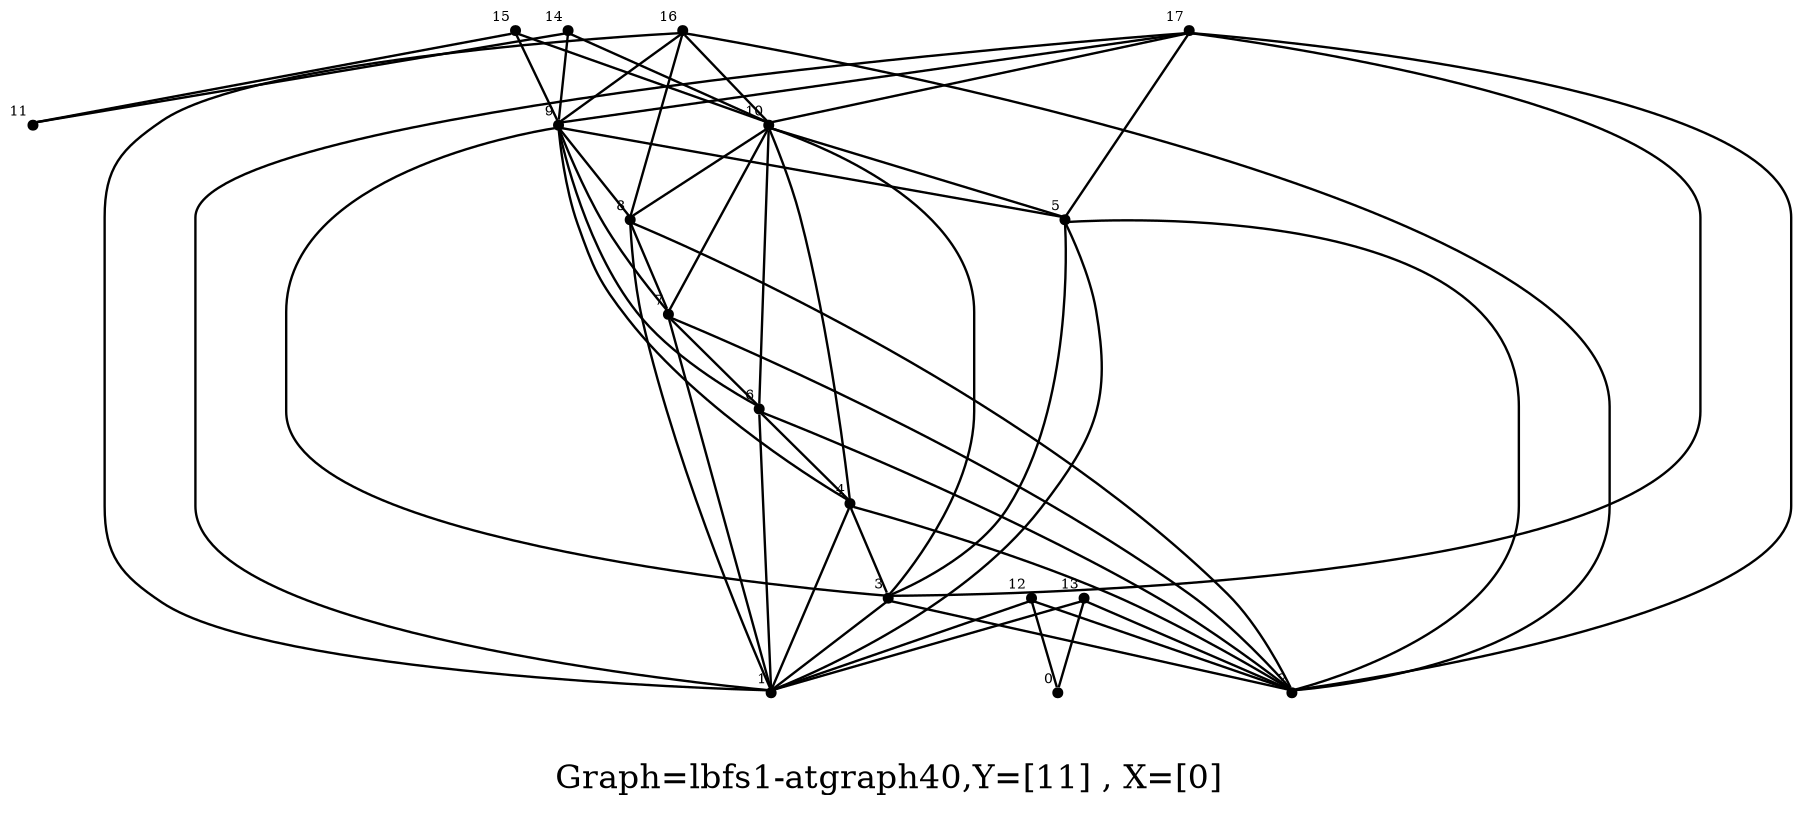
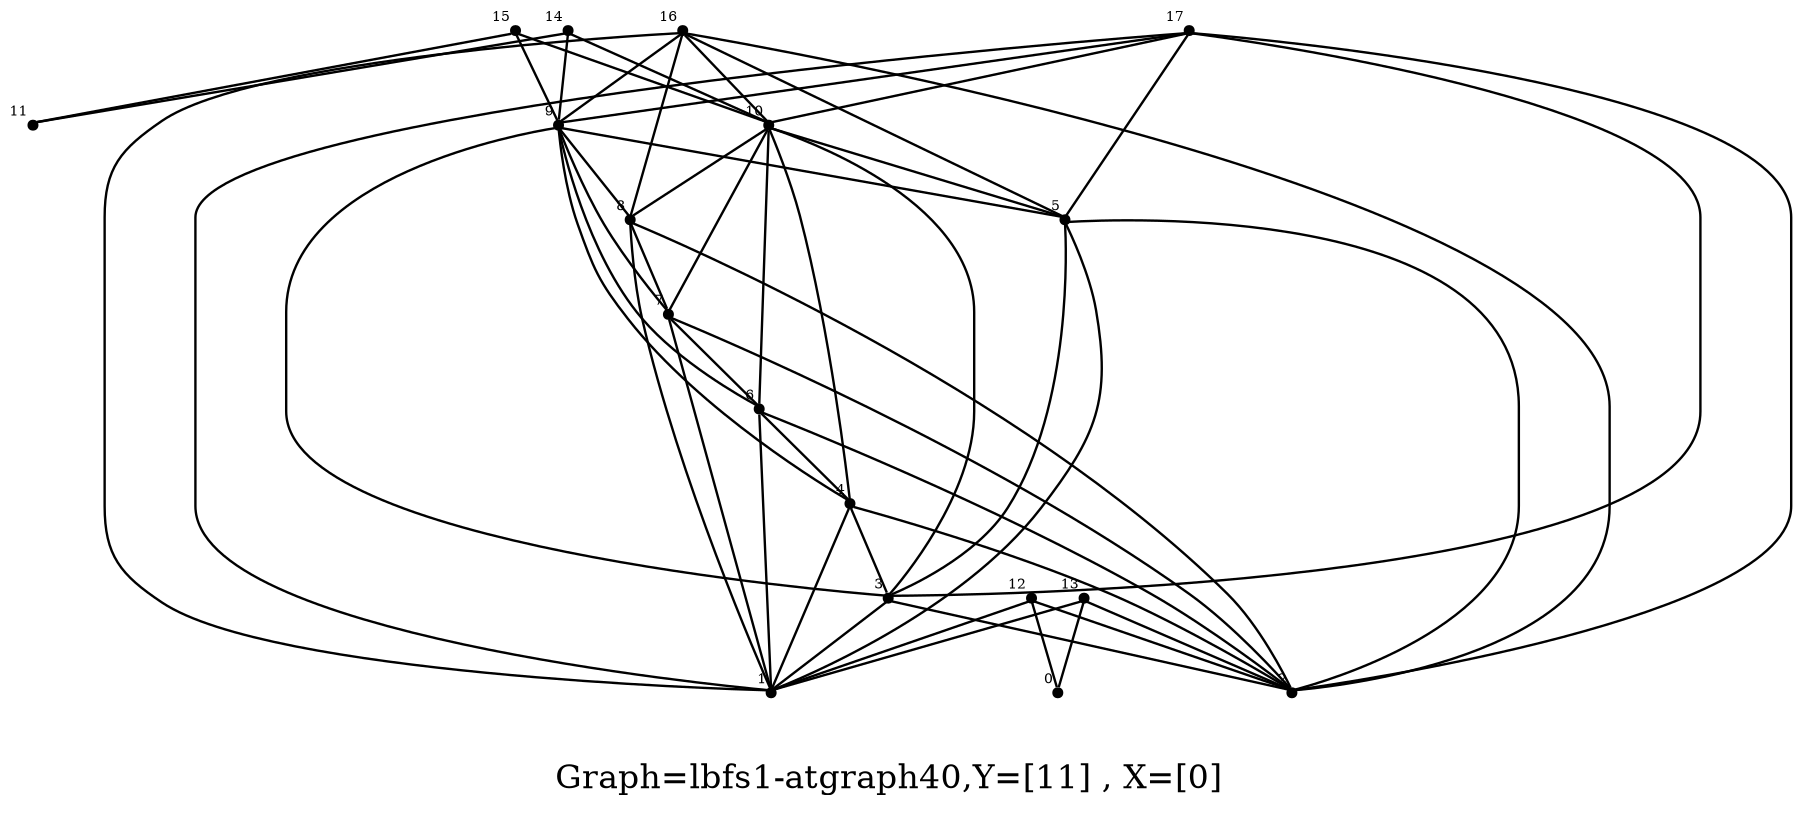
  graph {
    label="Graph=lbfs1-atgraph40,Y=[11] , X=[0]  "
    labelloc=bottom
    node [fontsize=6 shape=point]
    0 [xlabel=0]
    1 [xlabel=1]
    2 [xlabel=2]
    3 [xlabel=3]
    4 [xlabel=4]
    5 [xlabel=5]
    6 [xlabel=6]
    7 [xlabel=7]
    8 [xlabel=8]
    9 [xlabel=9]
    10 [xlabel=10]
    11 [xlabel=11]
    12 [xlabel=12]
    13 [xlabel=13]
    14 [xlabel=14]
    15 [xlabel=15]
    16 [xlabel=16]
    17 [xlabel=17]
    3 -- 1
    3 -- 2
    4 -- 1
    4 -- 2
    4 -- 3
    5 -- 1
    5 -- 2
    5 -- 3
    6 -- 1
    6 -- 2
    6 -- 4
    7 -- 1
    7 -- 2
    7 -- 6
    8 -- 1
    8 -- 2
    8 -- 7
    9 -- 3
    9 -- 4
    9 -- 5
    9 -- 6
    9 -- 7
    9 -- 8
    10 -- 3
    10 -- 4
    10 -- 5
    10 -- 6
    10 -- 7
    10 -- 8
    12 -- 0
    12 -- 1
    12 -- 2
    13 -- 0
    13 -- 1
    13 -- 2
    14 -- 9
    14 -- 10
    14 -- 11
    15 -- 9
    15 -- 10
    15 -- 11
    16 -- 1
    16 -- 2
+   16 -- 5
    16 -- 8
    16 -- 9
    16 -- 10
    17 -- 1
    17 -- 2
    17 -- 3
    17 -- 5
    17 -- 9
    17 -- 10
  }
